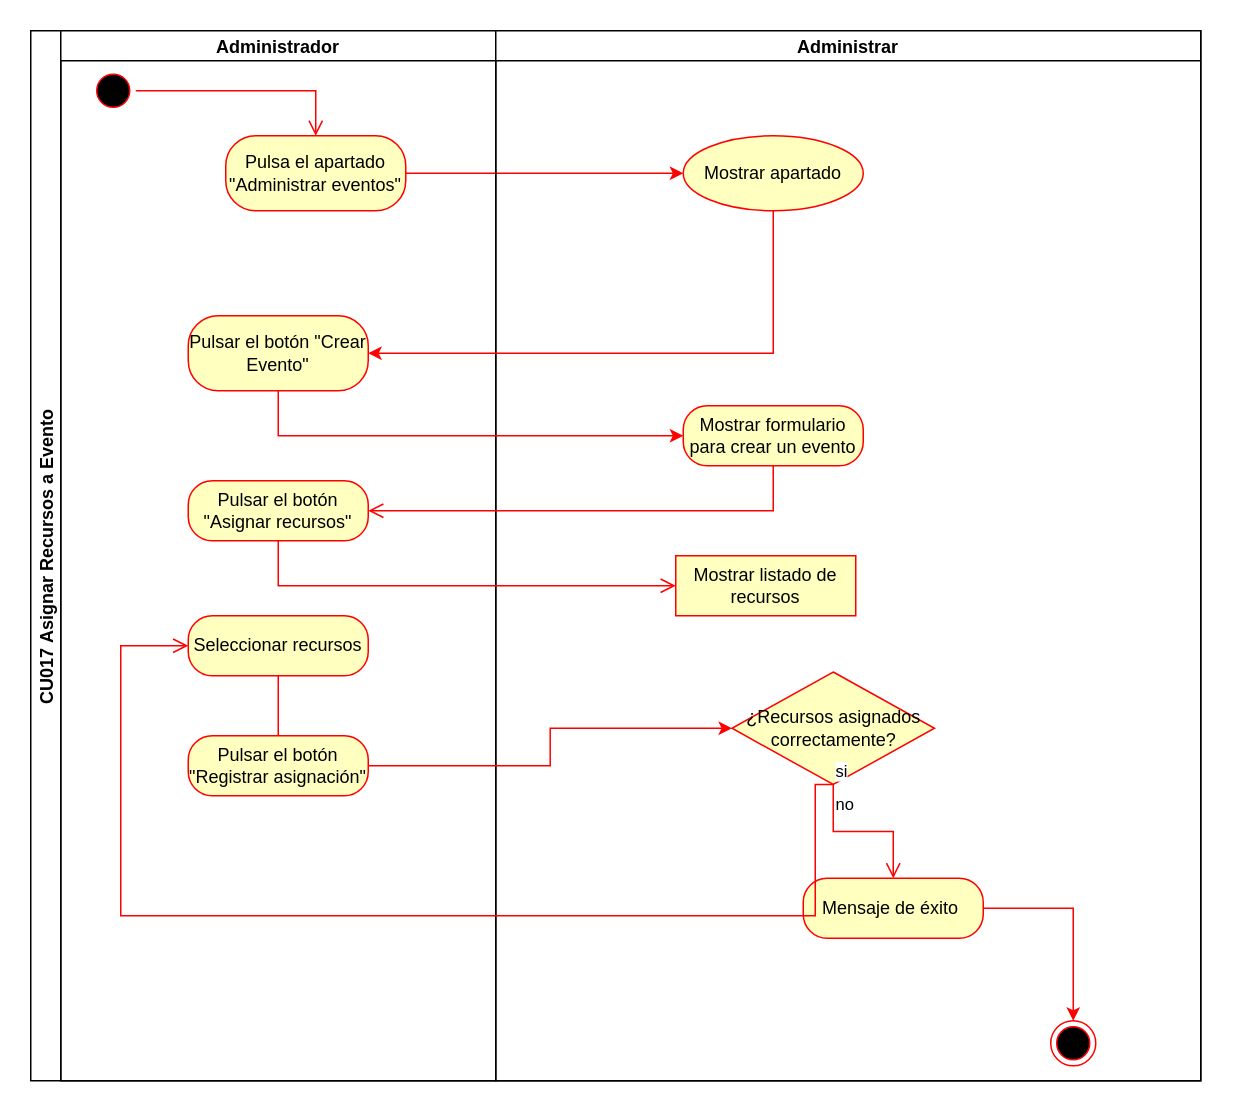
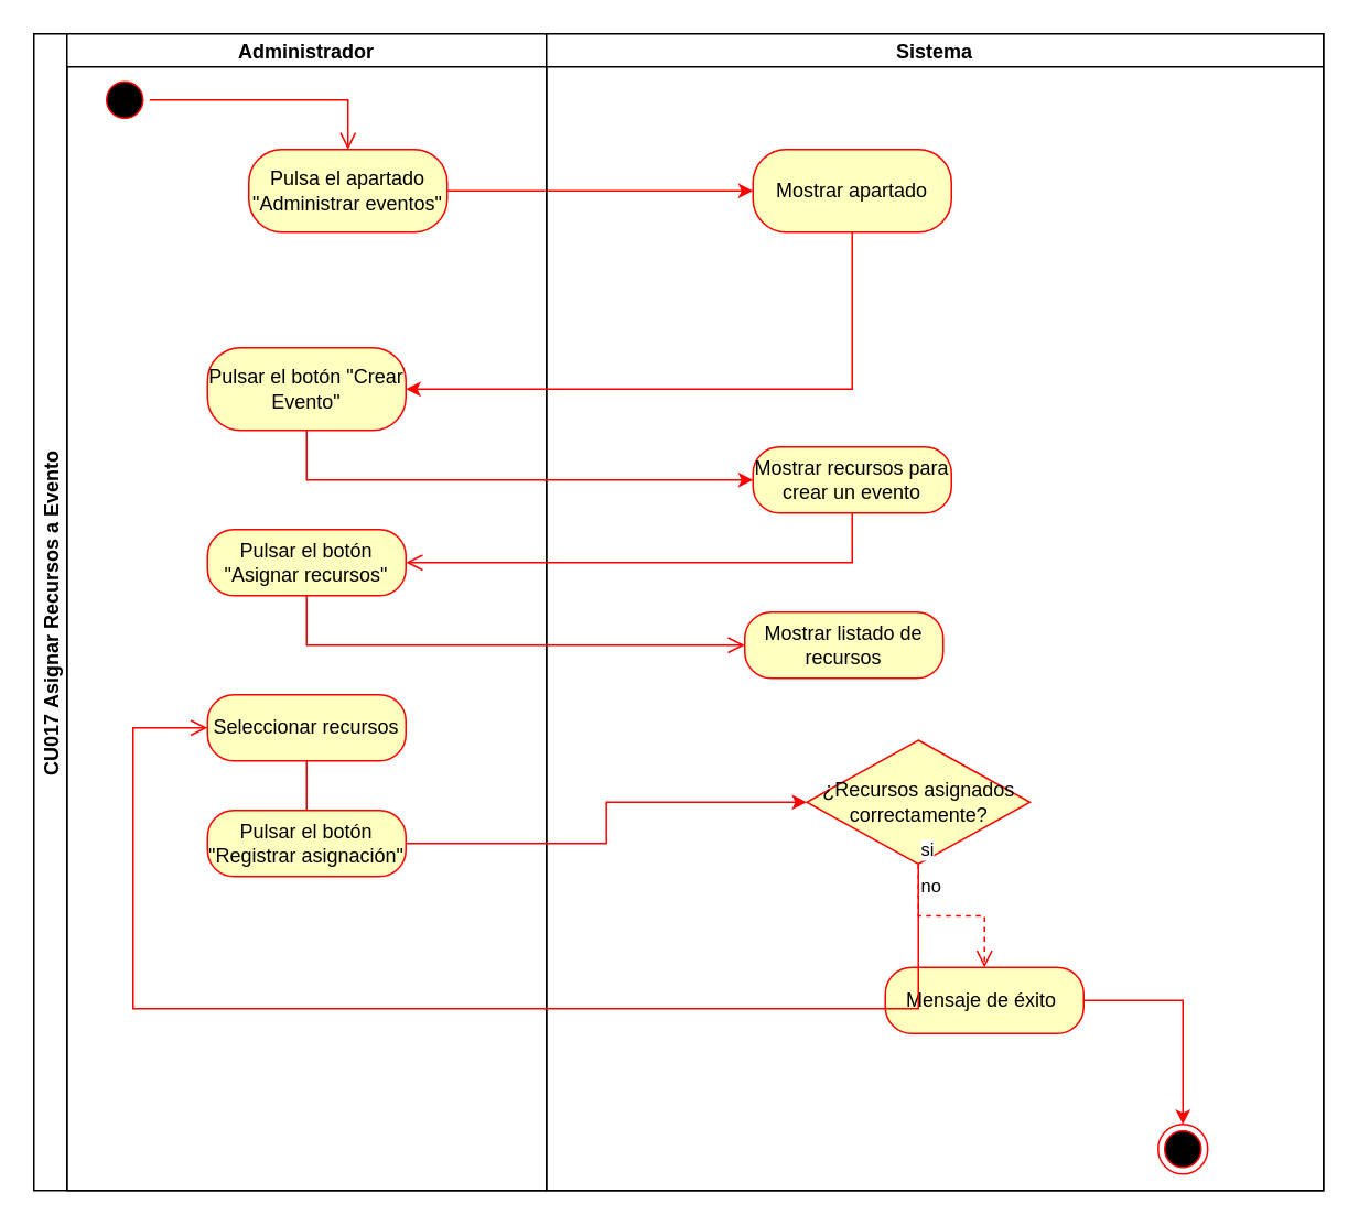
  <mxCell id="0" />
  <mxCell id="1" parent="0" />
  <mxCell id="2" value="CU017 Asignar Recursos a Evento" style="swimlane;childLayout=stackLayout;resizeParent=1;resizeParentMax=0;startSize=20;horizontal=0;horizontalStack=1;fontStyle=1" vertex="1" parent="1"><mxGeometry x="20" y="20" width="780" height="700" as="geometry"><mxRectangle x="200" y="80" width="40" height="50" as="alternateBounds" /></mxGeometry></mxCell>
  <mxCell id="3" style="edgeStyle=orthogonalEdgeStyle;rounded=0;orthogonalLoop=1;jettySize=auto;html=1;entryX=0;entryY=0.5;entryDx=0;entryDy=0;strokeColor=light-dark(#ff0000, #ededed);" edge="1" parent="2" source="12" target="14"><mxGeometry relative="1" as="geometry"><Array as="points" /><mxPoint x="280" y="95" as="sourcePoint" /></mxGeometry></mxCell>
  <mxCell id="4" value="Administrador" style="swimlane;startSize=20;" vertex="1" parent="2"><mxGeometry x="20" width="290" height="700" as="geometry" /></mxCell>
  <mxCell id="5" value="" style="ellipse;html=1;shape=startState;fillColor=#000000;strokeColor=#ff0000;fillStyle=auto;" vertex="1" parent="4"><mxGeometry x="20" y="25" width="30" height="30" as="geometry" /></mxCell>
  <mxCell id="6" value="" style="edgeStyle=orthogonalEdgeStyle;html=1;verticalAlign=bottom;endArrow=open;endSize=8;strokeColor=#ff0000;rounded=0;" edge="1" parent="4" source="5" target="12"><mxGeometry relative="1" as="geometry"><mxPoint x="70" y="95" as="targetPoint" /><mxPoint x="340" y="320" as="sourcePoint" /></mxGeometry></mxCell>
  <mxCell id="7" value="Pulsar el botón &quot;Crear Evento&quot;" style="rounded=1;whiteSpace=wrap;html=1;arcSize=40;fontColor=#000000;fillColor=#ffffc0;strokeColor=#ff0000;" vertex="1" parent="4"><mxGeometry x="85" y="190" width="120" height="50" as="geometry" /></mxCell>
  <mxCell id="8" value="Pulsar el botón &quot;Asignar recursos&quot;" style="rounded=1;whiteSpace=wrap;html=1;arcSize=40;fontColor=#000000;fillColor=#ffffc0;strokeColor=#ff0000;" vertex="1" parent="4"><mxGeometry x="85" y="300" width="120" height="40" as="geometry" /></mxCell>
- <mxCell id="9" value="Seleccionar recursos" style="rounded=1;whiteSpace=wrap;html=1;arcSize=40;fontColor=#000000;fillColor=#ffffc0;strokeColor=#ff0000;" vertex="1" parent="4"><mxGeometry x="85" y="390" width="120" height="40" as="geometry" /></mxCell>
+ <mxCell id="9" value="Seleccionar recursos" style="rounded=1;whiteSpace=wrap;html=1;arcSize=40;fontColor=#000000;fillColor=#ffffc0;strokeColor=#ff0000;" vertex="1" parent="4"><mxGeometry x="85" y="400" width="120" height="40" as="geometry" /></mxCell>
  <mxCell id="10" value="" style="edgeStyle=orthogonalEdgeStyle;html=1;verticalAlign=bottom;endArrow=open;endSize=8;strokeColor=#ff0000;rounded=0;" edge="1" parent="4" source="9"><mxGeometry relative="1" as="geometry"><mxPoint x="145" y="480" as="targetPoint" /><Array as="points"><mxPoint x="145" y="470" /><mxPoint x="145" y="470" /></Array></mxGeometry></mxCell>
  <mxCell id="11" value="Pulsar el botón &quot;Registrar asignación&quot;" style="rounded=1;whiteSpace=wrap;html=1;arcSize=40;fontColor=#000000;fillColor=#ffffc0;strokeColor=#ff0000;" vertex="1" parent="4"><mxGeometry x="85" y="470" width="120" height="40" as="geometry" /></mxCell>
  <mxCell id="12" value="Pulsa el apartado &quot;Administrar eventos&quot;" style="rounded=1;whiteSpace=wrap;html=1;arcSize=40;fontColor=#000000;fillColor=#ffffc0;strokeColor=#ff0000;" vertex="1" parent="4"><mxGeometry x="110" y="70" width="120" height="50" as="geometry" /></mxCell>
- <mxCell id="13" value="Administrar" style="swimlane;startSize=20;" vertex="1" parent="2"><mxGeometry x="310" width="470" height="700" as="geometry" /></mxCell>
- <mxCell id="14" value="Mostrar apartado" style="ellipse;whiteSpace=wrap;html=1;arcSize=40;fontColor=#000000;fillColor=#ffffc0;strokeColor=#ff0000;" vertex="1" parent="13"><mxGeometry x="125" y="70" width="120" height="50" as="geometry" /></mxCell>
+ <mxCell id="13" value="Sistema" style="swimlane;startSize=20;" vertex="1" parent="2"><mxGeometry x="310" width="470" height="700" as="geometry" /></mxCell>
+ <mxCell id="14" value="Mostrar apartado" style="rounded=1;whiteSpace=wrap;html=1;arcSize=40;fontColor=#000000;fillColor=#ffffc0;strokeColor=#ff0000;" vertex="1" parent="13"><mxGeometry x="125" y="70" width="120" height="50" as="geometry" /></mxCell>
  <mxCell id="15" value="" style="ellipse;html=1;shape=endState;fillColor=#000000;strokeColor=#ff0000;" vertex="1" parent="13"><mxGeometry x="370" y="660" width="30" height="30" as="geometry" /></mxCell>
- <mxCell id="16" value="Mostrar formulario para crear un evento" style="rounded=1;whiteSpace=wrap;html=1;arcSize=40;fontColor=#000000;fillColor=#ffffc0;strokeColor=#ff0000;" vertex="1" parent="13"><mxGeometry x="125" y="250" width="120" height="40" as="geometry" /></mxCell>
- <mxCell id="17" value="Mostrar listado de recursos" style="whiteSpace=wrap;html=1;arcSize=40;fontColor=#000000;fillColor=#ffffc0;strokeColor=#ff0000;rounded=0;" vertex="1" parent="13"><mxGeometry x="120" y="350" width="120" height="40" as="geometry" /></mxCell>
+ <mxCell id="16" value="Mostrar recursos para crear un evento" style="rounded=1;whiteSpace=wrap;html=1;arcSize=40;fontColor=#000000;fillColor=#ffffc0;strokeColor=#ff0000;" vertex="1" parent="13"><mxGeometry x="125" y="250" width="120" height="40" as="geometry" /></mxCell>
+ <mxCell id="17" value="Mostrar listado de recursos" style="rounded=1;whiteSpace=wrap;html=1;arcSize=40;fontColor=#000000;fillColor=#ffffc0;strokeColor=#ff0000;" vertex="1" parent="13"><mxGeometry x="120" y="350" width="120" height="40" as="geometry" /></mxCell>
  <mxCell id="18" value="¿Recursos asignados correctamente?" style="rhombus;whiteSpace=wrap;html=1;fontColor=#000000;fillColor=#ffffc0;strokeColor=#ff0000;" vertex="1" parent="13"><mxGeometry x="157.5" y="427.5" width="135" height="75" as="geometry" /></mxCell>
- <mxCell id="19" value="si" style="edgeStyle=orthogonalEdgeStyle;html=1;align=left;verticalAlign=bottom;endArrow=open;endSize=8;strokeColor=#ff0000;rounded=0;entryX=0.5;entryY=0;entryDx=0;entryDy=0;" edge="1" parent="13" source="18" target="21"><mxGeometry x="-1" relative="1" as="geometry"><mxPoint x="305" y="530" as="targetPoint" /><mxPoint as="offset" /></mxGeometry></mxCell>
+ <mxCell id="19" value="si" style="edgeStyle=orthogonalEdgeStyle;html=1;align=left;verticalAlign=bottom;endArrow=open;endSize=8;strokeColor=#ff0000;rounded=0;entryX=0.5;entryY=0;entryDx=0;entryDy=0;dashed=1;" edge="1" parent="13" source="18" target="21"><mxGeometry x="-1" relative="1" as="geometry"><mxPoint x="305" y="530" as="targetPoint" /><mxPoint as="offset" /></mxGeometry></mxCell>
  <mxCell id="20" style="edgeStyle=orthogonalEdgeStyle;rounded=0;orthogonalLoop=1;jettySize=auto;html=1;entryX=0.5;entryY=0;entryDx=0;entryDy=0;strokeColor=light-dark(#ff0000, #ededed);" edge="1" parent="13" source="21" target="15"><mxGeometry relative="1" as="geometry" /></mxCell>
  <mxCell id="21" value="Mensaje de éxito&amp;nbsp;" style="rounded=1;whiteSpace=wrap;html=1;arcSize=40;fontColor=#000000;fillColor=#ffffc0;strokeColor=#ff0000;" vertex="1" parent="13"><mxGeometry x="205" y="565" width="120" height="40" as="geometry" /></mxCell>
  <mxCell id="22" style="edgeStyle=orthogonalEdgeStyle;rounded=0;orthogonalLoop=1;jettySize=auto;html=1;strokeColor=light-dark(#ff0000, #ededed);entryX=1;entryY=0.5;entryDx=0;entryDy=0;" edge="1" parent="2" source="14" target="7"><mxGeometry relative="1" as="geometry"><mxPoint x="490" y="200" as="targetPoint" /><Array as="points"><mxPoint x="495" y="215" /></Array></mxGeometry></mxCell>
  <mxCell id="23" style="edgeStyle=orthogonalEdgeStyle;rounded=0;orthogonalLoop=1;jettySize=auto;html=1;entryX=0;entryY=0.5;entryDx=0;entryDy=0;strokeColor=light-dark(#ff0000, #ededed);" edge="1" parent="2" source="7" target="16"><mxGeometry relative="1" as="geometry"><mxPoint x="165" y="290" as="targetPoint" /><Array as="points"><mxPoint x="165" y="270" /></Array></mxGeometry></mxCell>
  <mxCell id="24" value="" style="edgeStyle=orthogonalEdgeStyle;html=1;verticalAlign=bottom;endArrow=open;endSize=8;strokeColor=#ff0000;rounded=0;entryX=1;entryY=0.5;entryDx=0;entryDy=0;" edge="1" parent="2" source="16" target="8"><mxGeometry relative="1" as="geometry"><mxPoint x="510" y="400" as="targetPoint" /><Array as="points"><mxPoint x="495" y="320" /></Array></mxGeometry></mxCell>
  <mxCell id="25" value="" style="edgeStyle=orthogonalEdgeStyle;html=1;verticalAlign=bottom;endArrow=open;endSize=8;strokeColor=#ff0000;rounded=0;entryX=0;entryY=0.5;entryDx=0;entryDy=0;" edge="1" parent="2" source="8" target="17"><mxGeometry relative="1" as="geometry"><mxPoint x="165" y="390" as="targetPoint" /><Array as="points"><mxPoint x="165" y="370" /></Array></mxGeometry></mxCell>
  <mxCell id="26" style="edgeStyle=orthogonalEdgeStyle;rounded=0;orthogonalLoop=1;jettySize=auto;html=1;entryX=0;entryY=0.5;entryDx=0;entryDy=0;strokeColor=light-dark(#ff0000, #ededed);" edge="1" parent="2" source="11" target="18"><mxGeometry relative="1" as="geometry" /></mxCell>
  <mxCell id="27" value="no" style="edgeStyle=orthogonalEdgeStyle;html=1;align=left;verticalAlign=top;endArrow=open;endSize=8;strokeColor=#ff0000;rounded=0;entryX=0;entryY=0.5;entryDx=0;entryDy=0;exitX=0.5;exitY=1;exitDx=0;exitDy=0;" edge="1" parent="2" source="18" target="9"><mxGeometry x="-1" relative="1" as="geometry"><mxPoint x="475" y="610" as="targetPoint" /><Array as="points"><mxPoint x="523" y="590" /><mxPoint x="60" y="590" /><mxPoint x="60" y="410" /></Array><mxPoint as="offset" /></mxGeometry></mxCell>
